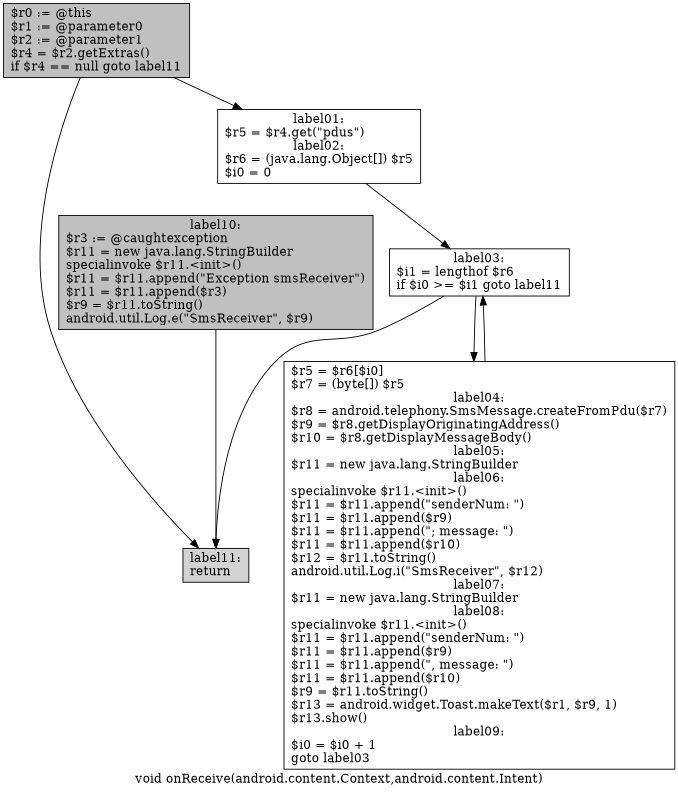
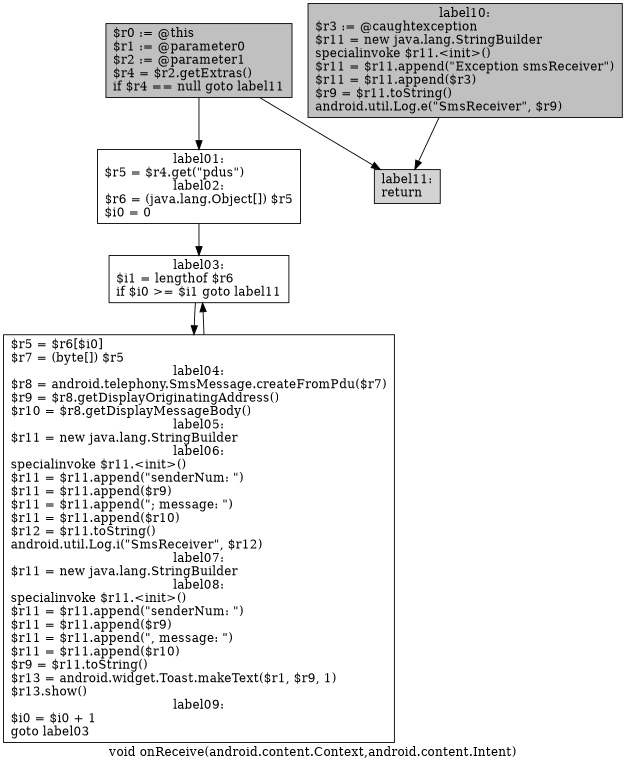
  digraph {
    label="void onReceive(android.content.Context,android.content.Intent)"
    node [shape=box]
    n1 [fillcolor=gray label="$r0 := @this\l$r1 := @parameter0\l$r2 := @parameter1\l$r4 = $r2.getExtras()\lif $r4 == null goto label11\l" style=filled]
    n2 [label="label01:\n$r5 = $r4.get(\"pdus\")\llabel02:\n$r6 = (java.lang.Object[]) $r5\l$i0 = 0\l"]
    n3 [fillcolor=lightgray label="label11:\nreturn\l" style=filled]
    n4 [label="label03:\n$i1 = lengthof $r6\lif $i0 >= $i1 goto label11\l"]
    n5 [label="$r5 = $r6[$i0]\l$r7 = (byte[]) $r5\llabel04:\n$r8 = android.telephony.SmsMessage.createFromPdu($r7)\l$r9 = $r8.getDisplayOriginatingAddress()\l$r10 = $r8.getDisplayMessageBody()\llabel05:\n$r11 = new java.lang.StringBuilder\llabel06:\nspecialinvoke $r11.<init>()\l$r11 = $r11.append(\"senderNum: \")\l$r11 = $r11.append($r9)\l$r11 = $r11.append(\"; message: \")\l$r11 = $r11.append($r10)\l$r12 = $r11.toString()\landroid.util.Log.i(\"SmsReceiver\", $r12)\llabel07:\n$r11 = new java.lang.StringBuilder\llabel08:\nspecialinvoke $r11.<init>()\l$r11 = $r11.append(\"senderNum: \")\l$r11 = $r11.append($r9)\l$r11 = $r11.append(\", message: \")\l$r11 = $r11.append($r10)\l$r9 = $r11.toString()\l$r13 = android.widget.Toast.makeText($r1, $r9, 1)\l$r13.show()\llabel09:\n$i0 = $i0 + 1\lgoto label03\l"]
    n6 [fillcolor=gray label="label10:\n$r3 := @caughtexception\l$r11 = new java.lang.StringBuilder\lspecialinvoke $r11.<init>()\l$r11 = $r11.append(\"Exception smsReceiver\")\l$r11 = $r11.append($r3)\l$r9 = $r11.toString()\landroid.util.Log.e(\"SmsReceiver\", $r9)\l" style=filled]
    n1 -> n2
    n1 -> n3
    n2 -> n4
-   n4 -> n3
    n4 -> n5
    n5 -> n4
    n6 -> n3
  }
